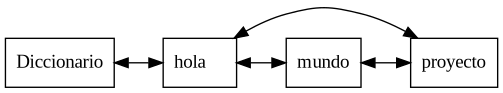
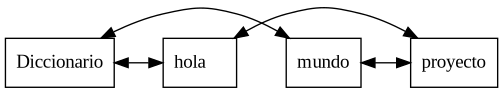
  digraph {
    fontname="Liberation Serif"
    nodesep=0.5
    rankdir=TB
    node [fontname="Liberation Serif" shape=box]
    edge [dir=both fontname="Liberation Serif"]
    n1 [label="hola\l"]
    n2 [label="mundo\l"]
    n3 [label="proyecto\l"]
    n4 [label="Diccionario\l"]
    subgraph sub_1 {
      rank=same
      n1
      n2
      n3
      n4
    }
-   n1 -> n2
+   n4 -> n2
    n2 -> n3
    n3 -> n1
    n4 -> n1
  }
